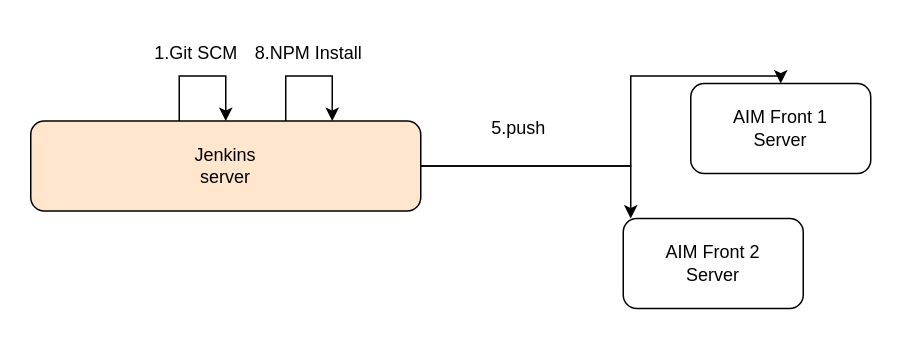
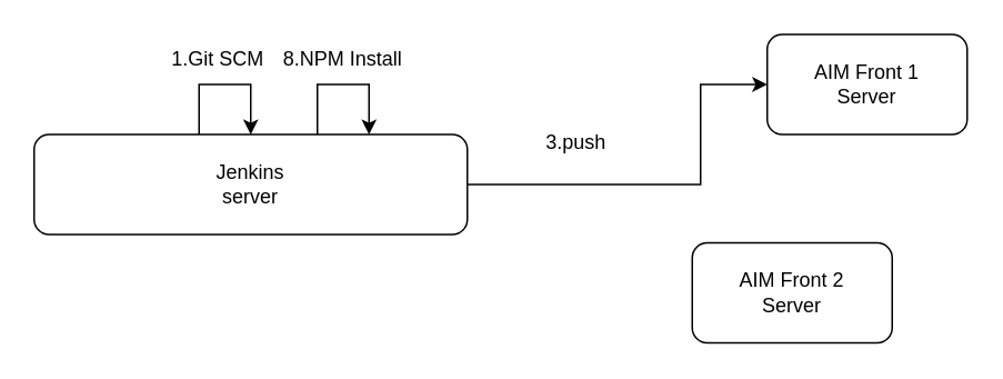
  <mxCell id="0" />
  <mxCell id="1" parent="0" />
  <mxCell id="2" style="edgeStyle=orthogonalEdgeStyle;rounded=0;orthogonalLoop=1;jettySize=auto;html=1;exitX=1;exitY=0.5;exitDx=0;exitDy=0;" edge="1" parent="1" source="4" target="5"><mxGeometry relative="1" as="geometry"><Array as="points"><mxPoint x="420" y="110" /><mxPoint x="420" y="50" /></Array></mxGeometry></mxCell>
- <mxCell id="3" style="edgeStyle=orthogonalEdgeStyle;rounded=0;orthogonalLoop=1;jettySize=auto;html=1;exitX=1;exitY=0.5;exitDx=0;exitDy=0;" edge="1" parent="1" source="4" target="6"><mxGeometry relative="1" as="geometry"><Array as="points"><mxPoint x="420" y="110" /><mxPoint x="420" y="160" /></Array></mxGeometry></mxCell>
- <mxCell id="4" value="Jenkins&lt;br&gt;server" style="rounded=1;whiteSpace=wrap;html=1;align=center;fillColor=#ffe6cc;" vertex="1" parent="1"><mxGeometry x="20" y="80" width="260" height="60" as="geometry" /></mxCell>
- <mxCell id="5" value="AIM Front 1&lt;br&gt;Server" style="rounded=1;whiteSpace=wrap;html=1;" vertex="1" parent="1"><mxGeometry x="460" y="55" width="120" height="60" as="geometry" /></mxCell>
+ <mxCell id="4" value="Jenkins&lt;br&gt;server" style="rounded=1;whiteSpace=wrap;html=1;align=center;" vertex="1" parent="1"><mxGeometry x="20" y="80" width="260" height="60" as="geometry" /></mxCell>
+ <mxCell id="5" value="AIM Front 1&lt;br&gt;Server" style="rounded=1;whiteSpace=wrap;html=1;" vertex="1" parent="1"><mxGeometry x="460" y="20" width="120" height="60" as="geometry" /></mxCell>
  <mxCell id="6" value="AIM Front 2&lt;br&gt;Server" style="rounded=1;whiteSpace=wrap;html=1;" vertex="1" parent="1"><mxGeometry x="415" y="145" width="120" height="60" as="geometry" /></mxCell>
  <mxCell id="7" value="1.Git SCM" style="text;html=1;align=center;verticalAlign=middle;resizable=0;points=[];autosize=1;strokeColor=none;fillColor=none;" vertex="1" parent="1"><mxGeometry x="90" y="20" width="80" height="30" as="geometry" /></mxCell>
  <mxCell id="8" value="" style="endArrow=classic;html=1;rounded=0;exitX=0.078;exitY=-0.007;exitDx=0;exitDy=0;exitPerimeter=0;" edge="1" parent="1"><mxGeometry width="50" height="50" relative="1" as="geometry"><mxPoint x="190" y="80" as="sourcePoint" /><mxPoint x="221" y="80" as="targetPoint" /><Array as="points"><mxPoint x="190" y="50" /><mxPoint x="221" y="50" /></Array></mxGeometry></mxCell>
  <mxCell id="9" value="8.NPM Install" style="text;html=1;align=center;verticalAlign=middle;resizable=0;points=[];autosize=1;strokeColor=none;fillColor=none;" vertex="1" parent="1"><mxGeometry x="160" y="20" width="90" height="30" as="geometry" /></mxCell>
- <mxCell id="10" value="5.push" style="text;html=1;align=center;verticalAlign=middle;resizable=0;points=[];autosize=1;strokeColor=none;fillColor=none;" vertex="1" parent="1"><mxGeometry x="315" y="70" width="60" height="30" as="geometry" /></mxCell>
+ <mxCell id="10" value="3.push" style="text;html=1;align=center;verticalAlign=middle;resizable=0;points=[];autosize=1;strokeColor=none;fillColor=none;" vertex="1" parent="1"><mxGeometry x="315" y="70" width="60" height="30" as="geometry" /></mxCell>
  <mxCell id="11" value="" style="endArrow=classic;html=1;rounded=0;exitX=0.078;exitY=-0.007;exitDx=0;exitDy=0;exitPerimeter=0;" edge="1" parent="1"><mxGeometry width="50" height="50" relative="1" as="geometry"><mxPoint x="119" y="80" as="sourcePoint" /><mxPoint x="150" y="80" as="targetPoint" /><Array as="points"><mxPoint x="119" y="50" /><mxPoint x="150" y="50" /></Array></mxGeometry></mxCell>
